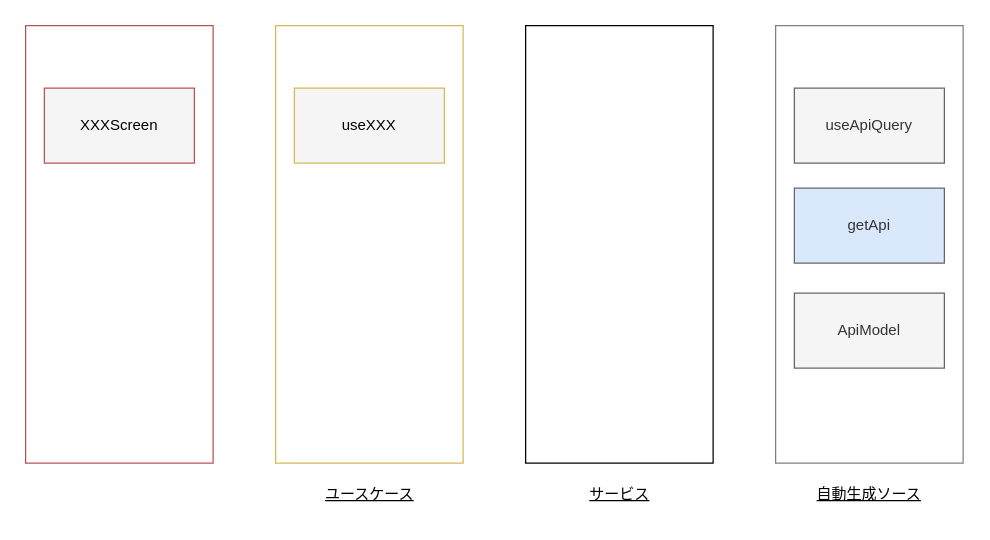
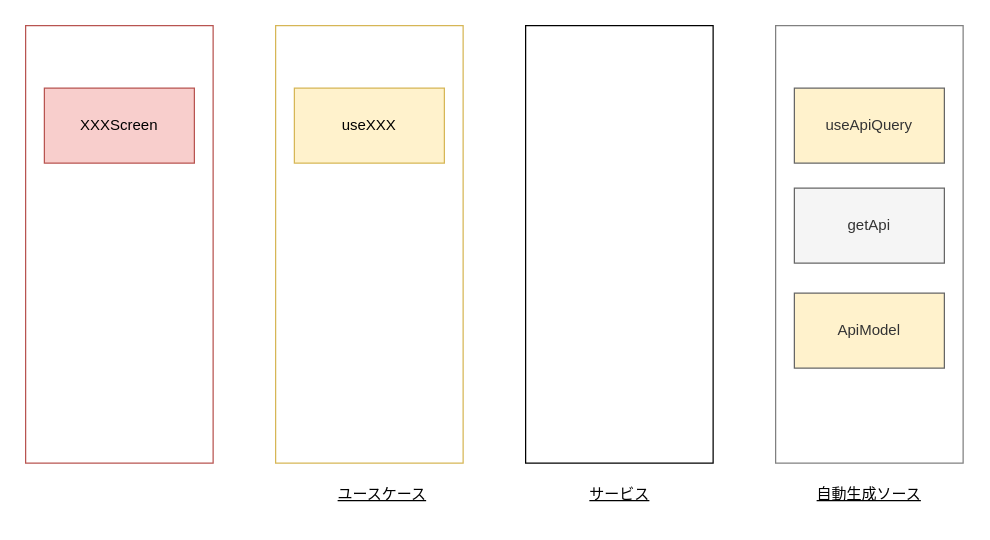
  <mxCell id="0" />
  <mxCell id="1" parent="0" />
  <mxCell id="2" value="" style="whiteSpace=wrap;html=1;strokeColor=#B85450;" vertex="1" parent="1"><mxGeometry x="20" y="20" width="150" height="350" as="geometry" /></mxCell>
  <mxCell id="3" value="" style="whiteSpace=wrap;html=1;strokeColor=#D6B656;" vertex="1" parent="1"><mxGeometry x="220" y="20" width="150" height="350" as="geometry" /></mxCell>
  <mxCell id="4" value="" style="whiteSpace=wrap;html=1;" vertex="1" parent="1"><mxGeometry x="420" y="20" width="150" height="350" as="geometry" /></mxCell>
  <mxCell id="5" value="" style="whiteSpace=wrap;html=1;strokeColor=#808080;" vertex="1" parent="1"><mxGeometry x="620" y="20" width="150" height="350" as="geometry" /></mxCell>
- <mxCell id="6" value="&lt;u&gt;ユースケース&lt;/u&gt;" style="text;html=1;strokeColor=none;fillColor=none;align=center;verticalAlign=middle;whiteSpace=wrap;rounded=0;" vertex="1" parent="1"><mxGeometry x="252.5" y="380" width="85" height="30" as="geometry" /></mxCell>
+ <mxCell id="6" value="&lt;u&gt;ユースケース&lt;/u&gt;" style="text;html=1;strokeColor=none;fillColor=none;align=center;verticalAlign=middle;whiteSpace=wrap;rounded=0;" vertex="1" parent="1"><mxGeometry x="262.5" y="380" width="85" height="30" as="geometry" /></mxCell>
  <mxCell id="7" value="&lt;u&gt;サービス&lt;/u&gt;" style="text;html=1;strokeColor=none;fillColor=none;align=center;verticalAlign=middle;whiteSpace=wrap;rounded=0;" vertex="1" parent="1"><mxGeometry x="452.5" y="380" width="85" height="30" as="geometry" /></mxCell>
  <mxCell id="8" value="&lt;u&gt;自動生成ソース&lt;/u&gt;" style="text;html=1;strokeColor=none;fillColor=none;align=center;verticalAlign=middle;whiteSpace=wrap;rounded=0;" vertex="1" parent="1"><mxGeometry x="646.25" y="380" width="97.5" height="30" as="geometry" /></mxCell>
- <mxCell id="9" value="XXXScreen" style="rounded=0;whiteSpace=wrap;html=1;fillColor=#f5f5f5;strokeColor=#b85450;" vertex="1" parent="1"><mxGeometry x="35" y="70" width="120" height="60" as="geometry" /></mxCell>
- <mxCell id="10" value="useXXX" style="rounded=0;whiteSpace=wrap;html=1;fillColor=#f5f5f5;strokeColor=#d6b656;" vertex="1" parent="1"><mxGeometry x="235" y="70" width="120" height="60" as="geometry" /></mxCell>
- <mxCell id="11" value="useApiQuery" style="rounded=0;whiteSpace=wrap;html=1;fillColor=#f5f5f5;fontColor=#333333;strokeColor=#666666;" vertex="1" parent="1"><mxGeometry x="635" y="70" width="120" height="60" as="geometry" /></mxCell>
- <mxCell id="12" value="getApi" style="rounded=0;whiteSpace=wrap;html=1;fillColor=#dae8fc;fontColor=#333333;strokeColor=#666666;" vertex="1" parent="1"><mxGeometry x="635" y="150" width="120" height="60" as="geometry" /></mxCell>
- <mxCell id="13" value="ApiModel" style="rounded=0;whiteSpace=wrap;html=1;fillColor=#f5f5f5;fontColor=#333333;strokeColor=#666666;" vertex="1" parent="1"><mxGeometry x="635" y="234" width="120" height="60" as="geometry" /></mxCell>
+ <mxCell id="9" value="XXXScreen" style="rounded=0;whiteSpace=wrap;html=1;fillColor=#f8cecc;strokeColor=#b85450;" vertex="1" parent="1"><mxGeometry x="35" y="70" width="120" height="60" as="geometry" /></mxCell>
+ <mxCell id="10" value="useXXX" style="rounded=0;whiteSpace=wrap;html=1;fillColor=#fff2cc;strokeColor=#d6b656;" vertex="1" parent="1"><mxGeometry x="235" y="70" width="120" height="60" as="geometry" /></mxCell>
+ <mxCell id="11" value="useApiQuery" style="rounded=0;whiteSpace=wrap;html=1;fillColor=#fff2cc;fontColor=#333333;strokeColor=#666666;" vertex="1" parent="1"><mxGeometry x="635" y="70" width="120" height="60" as="geometry" /></mxCell>
+ <mxCell id="12" value="getApi" style="rounded=0;whiteSpace=wrap;html=1;fillColor=#f5f5f5;fontColor=#333333;strokeColor=#666666;" vertex="1" parent="1"><mxGeometry x="635" y="150" width="120" height="60" as="geometry" /></mxCell>
+ <mxCell id="13" value="ApiModel" style="rounded=0;whiteSpace=wrap;html=1;fillColor=#fff2cc;fontColor=#333333;strokeColor=#666666;" vertex="1" parent="1"><mxGeometry x="635" y="234" width="120" height="60" as="geometry" /></mxCell>
